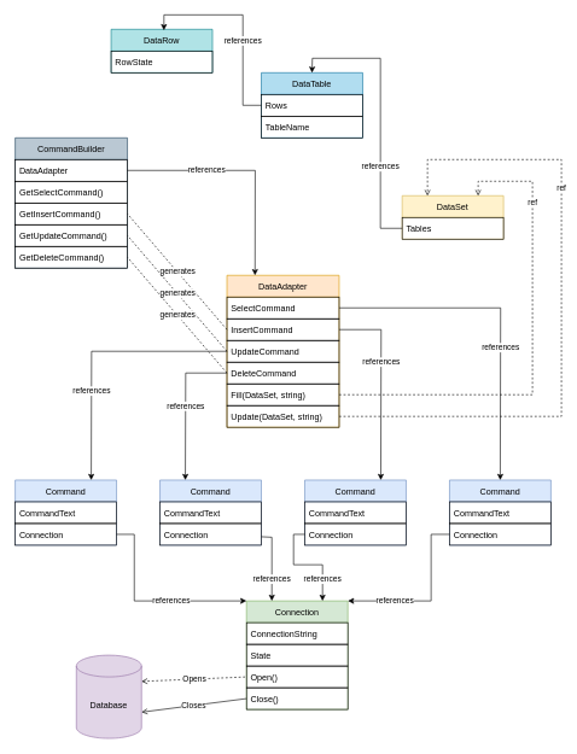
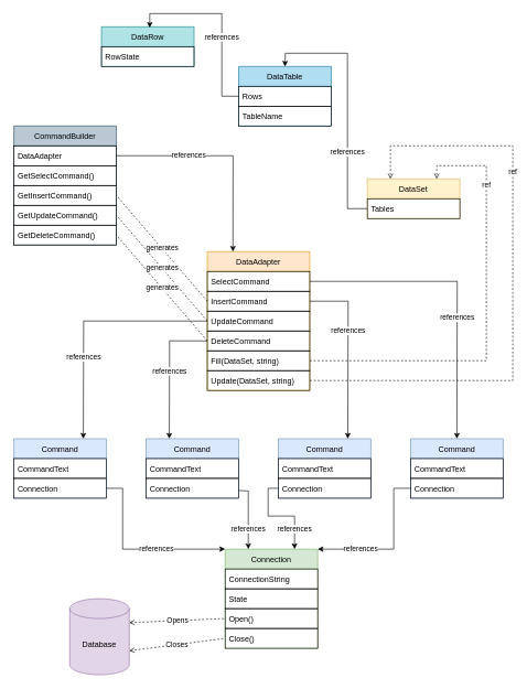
  <mxCell id="0" />
  <mxCell id="1" parent="0" />
  <mxCell id="2" value="Connection" style="swimlane;fontStyle=0;childLayout=stackLayout;horizontal=1;startSize=30;horizontalStack=0;resizeParent=1;resizeParentMax=0;resizeLast=0;collapsible=1;marginBottom=0;fillColor=#d5e8d4;strokeColor=#82b366;" vertex="1" parent="1"><mxGeometry x="340" y="830" width="140" height="150" as="geometry" /></mxCell>
  <mxCell id="3" value="ConnectionString" style="text;strokeColor=default;fillColor=none;align=left;verticalAlign=middle;spacingLeft=4;spacingRight=4;overflow=hidden;points=[[0,0.5],[1,0.5]];portConstraint=eastwest;rotatable=0;" vertex="1" parent="2"><mxGeometry y="30" width="140" height="30" as="geometry" /></mxCell>
  <mxCell id="4" value="State" style="text;strokeColor=default;fillColor=none;align=left;verticalAlign=middle;spacingLeft=4;spacingRight=4;overflow=hidden;points=[[0,0.5],[1,0.5]];portConstraint=eastwest;rotatable=0;" vertex="1" parent="2"><mxGeometry y="60" width="140" height="30" as="geometry" /></mxCell>
  <mxCell id="5" value="Open()" style="text;strokeColor=default;fillColor=none;align=left;verticalAlign=middle;spacingLeft=4;spacingRight=4;overflow=hidden;points=[[0,0.5],[1,0.5]];portConstraint=eastwest;rotatable=0;" vertex="1" parent="2"><mxGeometry y="90" width="140" height="30" as="geometry" /></mxCell>
  <mxCell id="6" value="Close()" style="text;strokeColor=default;fillColor=none;align=left;verticalAlign=middle;spacingLeft=4;spacingRight=4;overflow=hidden;points=[[0,0.5],[1,0.5]];portConstraint=eastwest;rotatable=0;" vertex="1" parent="2"><mxGeometry y="120" width="140" height="30" as="geometry" /></mxCell>
  <mxCell id="7" value="Database" style="shape=cylinder3;whiteSpace=wrap;html=1;boundedLbl=1;backgroundOutline=1;size=15;strokeColor=#9673a6;fillColor=#e1d5e7;" vertex="1" parent="1"><mxGeometry x="105" y="905" width="90" height="115" as="geometry" /></mxCell>
  <mxCell id="8" value="Opens" style="endArrow=none;dashed=1;html=1;entryX=0;entryY=0.5;entryDx=0;entryDy=0;exitX=1;exitY=0;exitDx=0;exitDy=36.25;exitPerimeter=0;startArrow=open;startFill=0;" edge="1" parent="1" source="7" target="5"><mxGeometry width="50" height="50" relative="1" as="geometry"><mxPoint x="245" y="990" as="sourcePoint" /><mxPoint x="295" y="940" as="targetPoint" /></mxGeometry></mxCell>
- <mxCell id="9" value="Closes" style="endArrow=none;dashed=0;html=1;startArrow=open;startFill=0;exitX=1;exitY=0;exitDx=0;exitDy=78.75;exitPerimeter=0;entryX=0;entryY=0.5;entryDx=0;entryDy=0;" edge="1" parent="1" source="7" target="6"><mxGeometry width="50" height="50" relative="1" as="geometry"><mxPoint x="275" y="1120" as="sourcePoint" /><mxPoint x="325" y="1070" as="targetPoint" /></mxGeometry></mxCell>
+ <mxCell id="9" value="Closes" style="endArrow=none;dashed=1;html=1;startArrow=open;startFill=0;exitX=1;exitY=0;exitDx=0;exitDy=78.75;exitPerimeter=0;entryX=0;entryY=0.5;entryDx=0;entryDy=0;" edge="1" parent="1" source="7" target="6"><mxGeometry width="50" height="50" relative="1" as="geometry"><mxPoint x="275" y="1120" as="sourcePoint" /><mxPoint x="325" y="1070" as="targetPoint" /></mxGeometry></mxCell>
  <mxCell id="10" value="Command" style="swimlane;fontStyle=0;childLayout=stackLayout;horizontal=1;startSize=30;horizontalStack=0;resizeParent=1;resizeParentMax=0;resizeLast=0;collapsible=1;marginBottom=0;fillColor=#dae8fc;strokeColor=#6c8ebf;" vertex="1" parent="1"><mxGeometry x="20.5" y="663" width="140" height="90" as="geometry" /></mxCell>
  <mxCell id="11" value="CommandText" style="text;strokeColor=default;fillColor=none;align=left;verticalAlign=middle;spacingLeft=4;spacingRight=4;overflow=hidden;points=[[0,0.5],[1,0.5]];portConstraint=eastwest;rotatable=0;" vertex="1" parent="10"><mxGeometry y="30" width="140" height="30" as="geometry" /></mxCell>
  <mxCell id="12" value="Connection" style="text;strokeColor=default;fillColor=none;align=left;verticalAlign=middle;spacingLeft=4;spacingRight=4;overflow=hidden;points=[[0,0.5],[1,0.5]];portConstraint=eastwest;rotatable=0;" vertex="1" parent="10"><mxGeometry y="60" width="140" height="30" as="geometry" /></mxCell>
  <mxCell id="13" value="Command" style="swimlane;fontStyle=0;childLayout=stackLayout;horizontal=1;startSize=30;horizontalStack=0;resizeParent=1;resizeParentMax=0;resizeLast=0;collapsible=1;marginBottom=0;fillColor=#dae8fc;strokeColor=#6c8ebf;" vertex="1" parent="1"><mxGeometry x="220.5" y="663" width="140" height="90" as="geometry" /></mxCell>
  <mxCell id="14" value="CommandText" style="text;strokeColor=default;fillColor=none;align=left;verticalAlign=middle;spacingLeft=4;spacingRight=4;overflow=hidden;points=[[0,0.5],[1,0.5]];portConstraint=eastwest;rotatable=0;" vertex="1" parent="13"><mxGeometry y="30" width="140" height="30" as="geometry" /></mxCell>
  <mxCell id="15" value="Connection" style="text;strokeColor=default;fillColor=none;align=left;verticalAlign=middle;spacingLeft=4;spacingRight=4;overflow=hidden;points=[[0,0.5],[1,0.5]];portConstraint=eastwest;rotatable=0;" vertex="1" parent="13"><mxGeometry y="60" width="140" height="30" as="geometry" /></mxCell>
  <mxCell id="16" value="Command" style="swimlane;fontStyle=0;childLayout=stackLayout;horizontal=1;startSize=30;horizontalStack=0;resizeParent=1;resizeParentMax=0;resizeLast=0;collapsible=1;marginBottom=0;fillColor=#dae8fc;strokeColor=#6c8ebf;" vertex="1" parent="1"><mxGeometry x="420.5" y="663" width="140" height="90" as="geometry" /></mxCell>
  <mxCell id="17" value="CommandText" style="text;strokeColor=default;fillColor=none;align=left;verticalAlign=middle;spacingLeft=4;spacingRight=4;overflow=hidden;points=[[0,0.5],[1,0.5]];portConstraint=eastwest;rotatable=0;" vertex="1" parent="16"><mxGeometry y="30" width="140" height="30" as="geometry" /></mxCell>
  <mxCell id="18" value="Connection" style="text;strokeColor=default;fillColor=none;align=left;verticalAlign=middle;spacingLeft=4;spacingRight=4;overflow=hidden;points=[[0,0.5],[1,0.5]];portConstraint=eastwest;rotatable=0;" vertex="1" parent="16"><mxGeometry y="60" width="140" height="30" as="geometry" /></mxCell>
  <mxCell id="19" value="Command" style="swimlane;fontStyle=0;childLayout=stackLayout;horizontal=1;startSize=30;horizontalStack=0;resizeParent=1;resizeParentMax=0;resizeLast=0;collapsible=1;marginBottom=0;fillColor=#dae8fc;strokeColor=#6c8ebf;" vertex="1" parent="1"><mxGeometry x="620.5" y="663" width="140" height="90" as="geometry" /></mxCell>
  <mxCell id="20" value="CommandText" style="text;strokeColor=default;fillColor=none;align=left;verticalAlign=middle;spacingLeft=4;spacingRight=4;overflow=hidden;points=[[0,0.5],[1,0.5]];portConstraint=eastwest;rotatable=0;" vertex="1" parent="19"><mxGeometry y="30" width="140" height="30" as="geometry" /></mxCell>
  <mxCell id="21" value="Connection" style="text;strokeColor=default;fillColor=none;align=left;verticalAlign=middle;spacingLeft=4;spacingRight=4;overflow=hidden;points=[[0,0.5],[1,0.5]];portConstraint=eastwest;rotatable=0;" vertex="1" parent="19"><mxGeometry y="60" width="140" height="30" as="geometry" /></mxCell>
  <mxCell id="22" value="DataAdapter" style="swimlane;fontStyle=0;childLayout=stackLayout;horizontal=1;startSize=30;horizontalStack=0;resizeParent=1;resizeParentMax=0;resizeLast=0;collapsible=1;marginBottom=0;fillColor=#ffe6cc;strokeColor=#d79b00;" vertex="1" parent="1"><mxGeometry x="313" y="380" width="155" height="210" as="geometry" /></mxCell>
  <mxCell id="23" value="SelectCommand" style="text;strokeColor=default;fillColor=none;align=left;verticalAlign=middle;spacingLeft=4;spacingRight=4;overflow=hidden;points=[[0,0.5],[1,0.5]];portConstraint=eastwest;rotatable=0;" vertex="1" parent="22"><mxGeometry y="30" width="155" height="30" as="geometry" /></mxCell>
  <mxCell id="24" value="InsertCommand" style="text;strokeColor=default;fillColor=none;align=left;verticalAlign=middle;spacingLeft=4;spacingRight=4;overflow=hidden;points=[[0,0.5],[1,0.5]];portConstraint=eastwest;rotatable=0;" vertex="1" parent="22"><mxGeometry y="60" width="155" height="30" as="geometry" /></mxCell>
  <mxCell id="25" value="UpdateCommand" style="text;strokeColor=default;fillColor=none;align=left;verticalAlign=middle;spacingLeft=4;spacingRight=4;overflow=hidden;points=[[0,0.5],[1,0.5]];portConstraint=eastwest;rotatable=0;" vertex="1" parent="22"><mxGeometry y="90" width="155" height="30" as="geometry" /></mxCell>
  <mxCell id="26" value="DeleteCommand" style="text;strokeColor=default;fillColor=none;align=left;verticalAlign=middle;spacingLeft=4;spacingRight=4;overflow=hidden;points=[[0,0.5],[1,0.5]];portConstraint=eastwest;rotatable=0;" vertex="1" parent="22"><mxGeometry y="120" width="155" height="30" as="geometry" /></mxCell>
  <mxCell id="27" value="Fill(DataSet, string)" style="text;strokeColor=default;fillColor=none;align=left;verticalAlign=middle;spacingLeft=4;spacingRight=4;overflow=hidden;points=[[0,0.5],[1,0.5]];portConstraint=eastwest;rotatable=0;" vertex="1" parent="22"><mxGeometry y="150" width="155" height="30" as="geometry" /></mxCell>
  <mxCell id="28" value="Update(DataSet, string)" style="text;strokeColor=default;fillColor=none;align=left;verticalAlign=middle;spacingLeft=4;spacingRight=4;overflow=hidden;points=[[0,0.5],[1,0.5]];portConstraint=eastwest;rotatable=0;" vertex="1" parent="22"><mxGeometry y="180" width="155" height="30" as="geometry" /></mxCell>
  <mxCell id="29" value="CommandBuilder" style="swimlane;fontStyle=0;childLayout=stackLayout;horizontal=1;startSize=30;horizontalStack=0;resizeParent=1;resizeParentMax=0;resizeLast=0;collapsible=1;marginBottom=0;fillColor=#bac8d3;strokeColor=#23445d;" vertex="1" parent="1"><mxGeometry x="20.5" y="190" width="155" height="180" as="geometry" /></mxCell>
  <mxCell id="30" value="DataAdapter" style="text;strokeColor=default;fillColor=none;align=left;verticalAlign=middle;spacingLeft=4;spacingRight=4;overflow=hidden;points=[[0,0.5],[1,0.5]];portConstraint=eastwest;rotatable=0;" vertex="1" parent="29"><mxGeometry y="30" width="155" height="30" as="geometry" /></mxCell>
  <mxCell id="31" value="GetSelectCommand()" style="text;strokeColor=default;fillColor=none;align=left;verticalAlign=middle;spacingLeft=4;spacingRight=4;overflow=hidden;points=[[0,0.5],[1,0.5]];portConstraint=eastwest;rotatable=0;" vertex="1" parent="29"><mxGeometry y="60" width="155" height="30" as="geometry" /></mxCell>
  <mxCell id="32" value="GetInsertCommand()" style="text;strokeColor=default;fillColor=none;align=left;verticalAlign=middle;spacingLeft=4;spacingRight=4;overflow=hidden;points=[[0,0.5],[1,0.5]];portConstraint=eastwest;rotatable=0;" vertex="1" parent="29"><mxGeometry y="90" width="155" height="30" as="geometry" /></mxCell>
  <mxCell id="33" value="GetUpdateCommand()" style="text;strokeColor=default;fillColor=none;align=left;verticalAlign=middle;spacingLeft=4;spacingRight=4;overflow=hidden;points=[[0,0.5],[1,0.5]];portConstraint=eastwest;rotatable=0;" vertex="1" parent="29"><mxGeometry y="120" width="155" height="30" as="geometry" /></mxCell>
  <mxCell id="34" value="GetDeleteCommand()" style="text;strokeColor=default;fillColor=none;align=left;verticalAlign=middle;spacingLeft=4;spacingRight=4;overflow=hidden;points=[[0,0.5],[1,0.5]];portConstraint=eastwest;rotatable=0;" vertex="1" parent="29"><mxGeometry y="150" width="155" height="30" as="geometry" /></mxCell>
  <mxCell id="35" value="references" style="endArrow=classic;html=1;rounded=0;exitX=0;exitY=0.5;exitDx=0;exitDy=0;entryX=1;entryY=0;entryDx=0;entryDy=0;" edge="1" parent="1" source="21" target="2"><mxGeometry x="0.441" width="50" height="50" relative="1" as="geometry"><mxPoint x="545" y="820" as="sourcePoint" /><mxPoint x="595" y="770" as="targetPoint" /><Array as="points"><mxPoint x="595" y="738" /><mxPoint x="595" y="830" /></Array><mxPoint as="offset" /></mxGeometry></mxCell>
  <mxCell id="36" value="references" style="endArrow=classic;html=1;rounded=0;exitX=0;exitY=0.5;exitDx=0;exitDy=0;entryX=0.75;entryY=0;entryDx=0;entryDy=0;" edge="1" parent="1" source="18" target="2"><mxGeometry x="0.593" width="50" height="50" relative="1" as="geometry"><mxPoint x="255" y="840" as="sourcePoint" /><mxPoint x="305" y="790" as="targetPoint" /><Array as="points"><mxPoint x="405" y="738" /><mxPoint x="405" y="780" /><mxPoint x="445" y="780" /></Array><mxPoint as="offset" /></mxGeometry></mxCell>
  <mxCell id="37" value="references" style="endArrow=classic;html=1;rounded=0;entryX=0.25;entryY=0;entryDx=0;entryDy=0;" edge="1" parent="1" source="15" target="2"><mxGeometry x="0.415" width="50" height="50" relative="1" as="geometry"><mxPoint x="265" y="830" as="sourcePoint" /><mxPoint x="315" y="780" as="targetPoint" /><Array as="points"><mxPoint x="375" y="742" /></Array><mxPoint as="offset" /></mxGeometry></mxCell>
  <mxCell id="38" value="references" style="endArrow=classic;html=1;rounded=0;exitX=1;exitY=0.5;exitDx=0;exitDy=0;entryX=0;entryY=0;entryDx=0;entryDy=0;" edge="1" parent="1" source="12" target="2"><mxGeometry x="0.227" width="50" height="50" relative="1" as="geometry"><mxPoint x="185" y="840" as="sourcePoint" /><mxPoint x="235" y="790" as="targetPoint" /><Array as="points"><mxPoint x="185" y="738" /><mxPoint x="185" y="830" /></Array><mxPoint as="offset" /></mxGeometry></mxCell>
  <mxCell id="39" value="references" style="endArrow=classic;html=1;rounded=0;exitX=1;exitY=0.5;exitDx=0;exitDy=0;entryX=0.5;entryY=0;entryDx=0;entryDy=0;" edge="1" parent="1" source="23" target="19"><mxGeometry x="0.206" width="50" height="50" relative="1" as="geometry"><mxPoint x="505" y="490" as="sourcePoint" /><mxPoint x="555" y="440" as="targetPoint" /><Array as="points"><mxPoint x="691" y="425" /></Array><mxPoint as="offset" /></mxGeometry></mxCell>
  <mxCell id="40" value="references" style="endArrow=classic;html=1;rounded=0;exitX=1;exitY=0.5;exitDx=0;exitDy=0;entryX=0.75;entryY=0;entryDx=0;entryDy=0;" edge="1" parent="1" source="24" target="16"><mxGeometry x="-0.226" width="50" height="50" relative="1" as="geometry"><mxPoint x="535" y="570" as="sourcePoint" /><mxPoint x="585" y="520" as="targetPoint" /><Array as="points"><mxPoint x="526" y="455" /></Array><mxPoint as="offset" /></mxGeometry></mxCell>
  <mxCell id="41" value="references" style="endArrow=classic;html=1;rounded=0;exitX=0;exitY=0.5;exitDx=0;exitDy=0;entryX=0.25;entryY=0;entryDx=0;entryDy=0;" edge="1" parent="1" source="26" target="13"><mxGeometry width="50" height="50" relative="1" as="geometry"><mxPoint x="225" y="630" as="sourcePoint" /><mxPoint x="275" y="580" as="targetPoint" /><Array as="points"><mxPoint x="256" y="515" /></Array></mxGeometry></mxCell>
  <mxCell id="42" value="references" style="endArrow=classic;html=1;rounded=0;exitX=0;exitY=0.5;exitDx=0;exitDy=0;entryX=0.75;entryY=0;entryDx=0;entryDy=0;" edge="1" parent="1" source="25" target="10"><mxGeometry x="0.326" width="50" height="50" relative="1" as="geometry"><mxPoint x="145" y="530" as="sourcePoint" /><mxPoint x="195" y="480" as="targetPoint" /><Array as="points"><mxPoint x="126" y="485" /></Array><mxPoint as="offset" /></mxGeometry></mxCell>
  <mxCell id="43" value="references" style="endArrow=classic;html=1;rounded=0;exitX=1;exitY=0.5;exitDx=0;exitDy=0;entryX=0.25;entryY=0;entryDx=0;entryDy=0;" edge="1" parent="1" source="30" target="22"><mxGeometry x="-0.319" width="50" height="50" relative="1" as="geometry"><mxPoint x="235" y="290" as="sourcePoint" /><mxPoint x="285" y="240" as="targetPoint" /><Array as="points"><mxPoint x="352" y="235" /></Array><mxPoint as="offset" /></mxGeometry></mxCell>
  <mxCell id="44" value="DataSet" style="swimlane;fontStyle=0;childLayout=stackLayout;horizontal=1;startSize=30;horizontalStack=0;resizeParent=1;resizeParentMax=0;resizeLast=0;collapsible=1;marginBottom=0;fillColor=#fff2cc;strokeColor=#d6b656;" vertex="1" parent="1"><mxGeometry x="555" y="270" width="140" height="60" as="geometry" /></mxCell>
  <mxCell id="45" value="Tables" style="text;strokeColor=default;fillColor=none;align=left;verticalAlign=middle;spacingLeft=4;spacingRight=4;overflow=hidden;points=[[0,0.5],[1,0.5]];portConstraint=eastwest;rotatable=0;" vertex="1" parent="44"><mxGeometry y="30" width="140" height="30" as="geometry" /></mxCell>
  <mxCell id="46" value="ref" style="endArrow=open;dashed=1;html=1;rounded=0;exitX=1;exitY=0.5;exitDx=0;exitDy=0;entryX=0.75;entryY=0;entryDx=0;entryDy=0;startArrow=none;startFill=0;endFill=0;" edge="1" parent="1" source="27" target="44"><mxGeometry x="0.62" width="50" height="50" relative="1" as="geometry"><mxPoint x="565" y="590" as="sourcePoint" /><mxPoint x="615" y="540" as="targetPoint" /><Array as="points"><mxPoint x="735" y="545" /><mxPoint x="735" y="250" /><mxPoint x="660" y="250" /></Array><mxPoint as="offset" /></mxGeometry></mxCell>
  <mxCell id="47" value="ref" style="endArrow=open;dashed=1;html=1;rounded=0;exitX=1;exitY=0.5;exitDx=0;exitDy=0;entryX=0.25;entryY=0;entryDx=0;entryDy=0;endFill=0;" edge="1" parent="1" source="28" target="44"><mxGeometry x="0.387" width="50" height="50" relative="1" as="geometry"><mxPoint x="575" y="620" as="sourcePoint" /><mxPoint x="625" y="570" as="targetPoint" /><Array as="points"><mxPoint x="775" y="575" /><mxPoint x="775" y="220" /><mxPoint x="590" y="220" /></Array><mxPoint as="offset" /></mxGeometry></mxCell>
  <mxCell id="48" value="DataTable" style="swimlane;fontStyle=0;childLayout=stackLayout;horizontal=1;startSize=30;horizontalStack=0;resizeParent=1;resizeParentMax=0;resizeLast=0;collapsible=1;marginBottom=0;fillColor=#b1ddf0;strokeColor=#10739e;" vertex="1" parent="1"><mxGeometry x="360.5" y="100" width="140" height="90" as="geometry" /></mxCell>
  <mxCell id="49" value="Rows" style="text;strokeColor=default;fillColor=none;align=left;verticalAlign=middle;spacingLeft=4;spacingRight=4;overflow=hidden;points=[[0,0.5],[1,0.5]];portConstraint=eastwest;rotatable=0;" vertex="1" parent="48"><mxGeometry y="30" width="140" height="30" as="geometry" /></mxCell>
  <mxCell id="50" value="TableName" style="text;strokeColor=default;fillColor=none;align=left;verticalAlign=middle;spacingLeft=4;spacingRight=4;overflow=hidden;points=[[0,0.5],[1,0.5]];portConstraint=eastwest;rotatable=0;" vertex="1" parent="48"><mxGeometry y="60" width="140" height="30" as="geometry" /></mxCell>
  <mxCell id="51" value="DataRow" style="swimlane;fontStyle=0;childLayout=stackLayout;horizontal=1;startSize=30;horizontalStack=0;resizeParent=1;resizeParentMax=0;resizeLast=0;collapsible=1;marginBottom=0;fillColor=#b0e3e6;strokeColor=#0e8088;" vertex="1" parent="1"><mxGeometry x="153" y="40" width="140" height="60" as="geometry" /></mxCell>
  <mxCell id="52" value="RowState" style="text;strokeColor=default;fillColor=none;align=left;verticalAlign=middle;spacingLeft=4;spacingRight=4;overflow=hidden;points=[[0,0.5],[1,0.5]];portConstraint=eastwest;rotatable=0;" vertex="1" parent="51"><mxGeometry y="30" width="140" height="30" as="geometry" /></mxCell>
  <mxCell id="53" value="references" style="endArrow=classic;html=1;rounded=0;exitX=0;exitY=0.5;exitDx=0;exitDy=0;entryX=0.5;entryY=0;entryDx=0;entryDy=0;" edge="1" parent="1" source="45" target="48"><mxGeometry x="-0.393" width="50" height="50" relative="1" as="geometry"><mxPoint x="620.5" y="230" as="sourcePoint" /><mxPoint x="670.5" y="180" as="targetPoint" /><Array as="points"><mxPoint x="525" y="315" /><mxPoint x="525" y="80" /><mxPoint x="431" y="80" /></Array><mxPoint as="offset" /></mxGeometry></mxCell>
  <mxCell id="54" value="references" style="endArrow=classic;html=1;rounded=0;exitX=0;exitY=0.5;exitDx=0;exitDy=0;entryX=0.521;entryY=0.023;entryDx=0;entryDy=0;entryPerimeter=0;" edge="1" parent="1" source="49" target="51"><mxGeometry x="-0.178" width="50" height="50" relative="1" as="geometry"><mxPoint x="315" y="220" as="sourcePoint" /><mxPoint x="335" y="-10" as="targetPoint" /><Array as="points"><mxPoint x="335" y="145" /><mxPoint x="335" y="20" /><mxPoint x="226" y="20" /></Array><mxPoint as="offset" /></mxGeometry></mxCell>
  <mxCell id="55" value="generates" style="endArrow=none;dashed=1;html=1;rounded=0;entryX=1;entryY=0.5;entryDx=0;entryDy=0;exitX=0;exitY=0.5;exitDx=0;exitDy=0;" edge="1" parent="1" source="24" target="32"><mxGeometry width="50" height="50" relative="1" as="geometry"><mxPoint x="-15" y="470" as="sourcePoint" /><mxPoint x="35" y="420" as="targetPoint" /></mxGeometry></mxCell>
  <mxCell id="56" value="generates" style="endArrow=none;dashed=1;html=1;rounded=0;entryX=1;entryY=0.5;entryDx=0;entryDy=0;exitX=0;exitY=0.5;exitDx=0;exitDy=0;" edge="1" parent="1" source="25" target="33"><mxGeometry width="50" height="50" relative="1" as="geometry"><mxPoint x="155" y="470" as="sourcePoint" /><mxPoint x="205" y="420" as="targetPoint" /></mxGeometry></mxCell>
  <mxCell id="57" value="generates" style="endArrow=none;dashed=1;html=1;rounded=0;entryX=1;entryY=0.5;entryDx=0;entryDy=0;exitX=0;exitY=0.5;exitDx=0;exitDy=0;" edge="1" parent="1" source="26" target="34"><mxGeometry width="50" height="50" relative="1" as="geometry"><mxPoint x="195" y="460" as="sourcePoint" /><mxPoint x="245" y="410" as="targetPoint" /></mxGeometry></mxCell>
